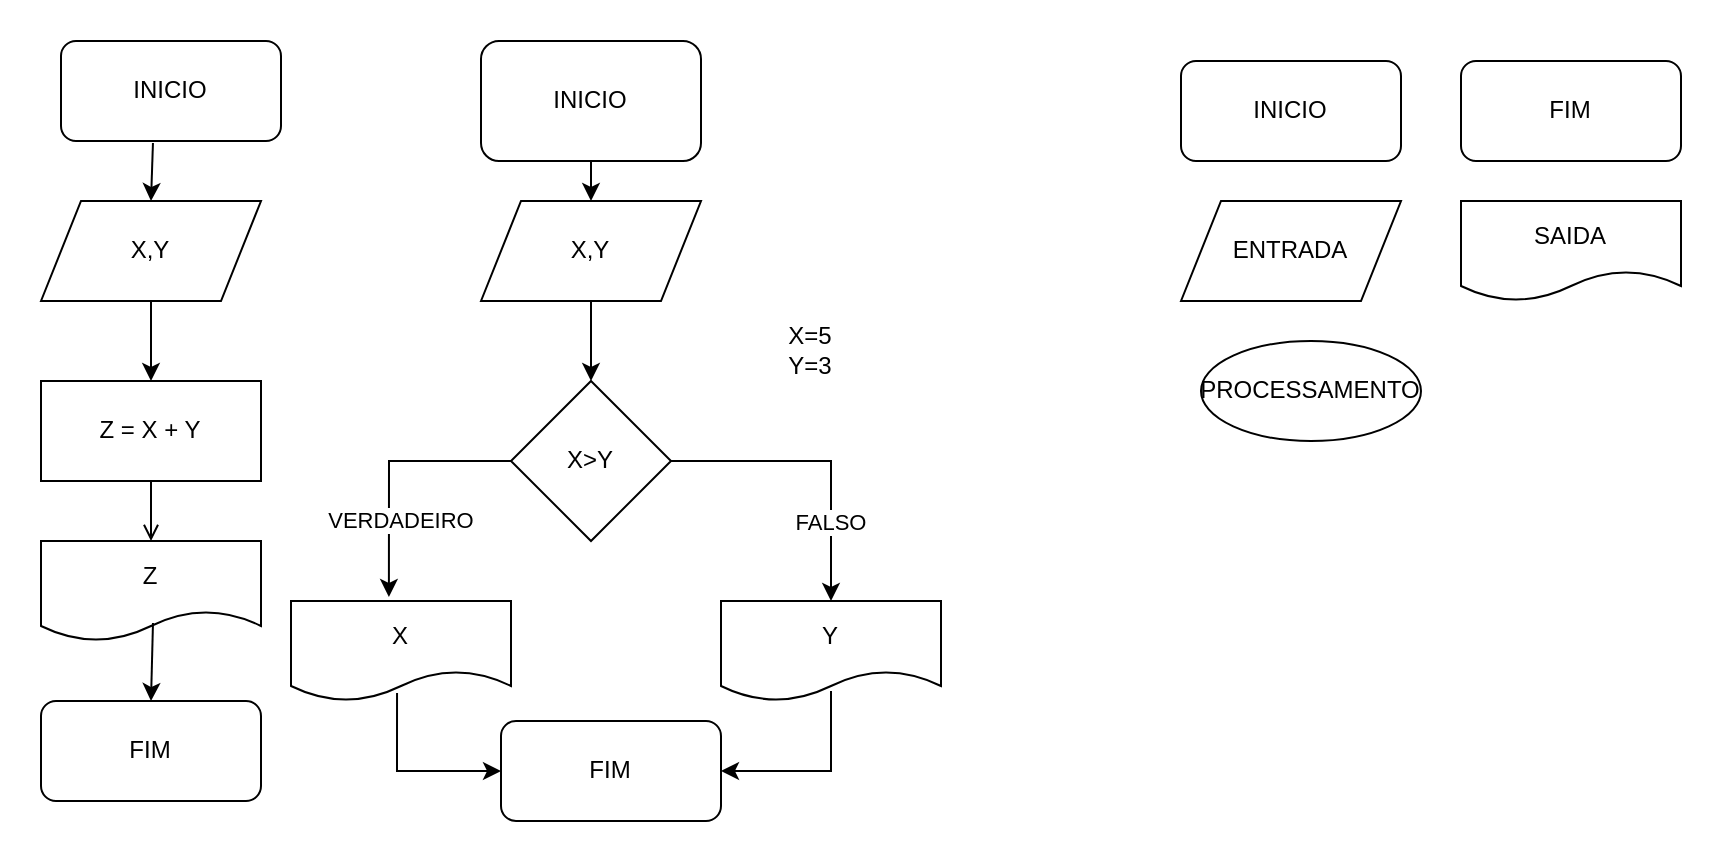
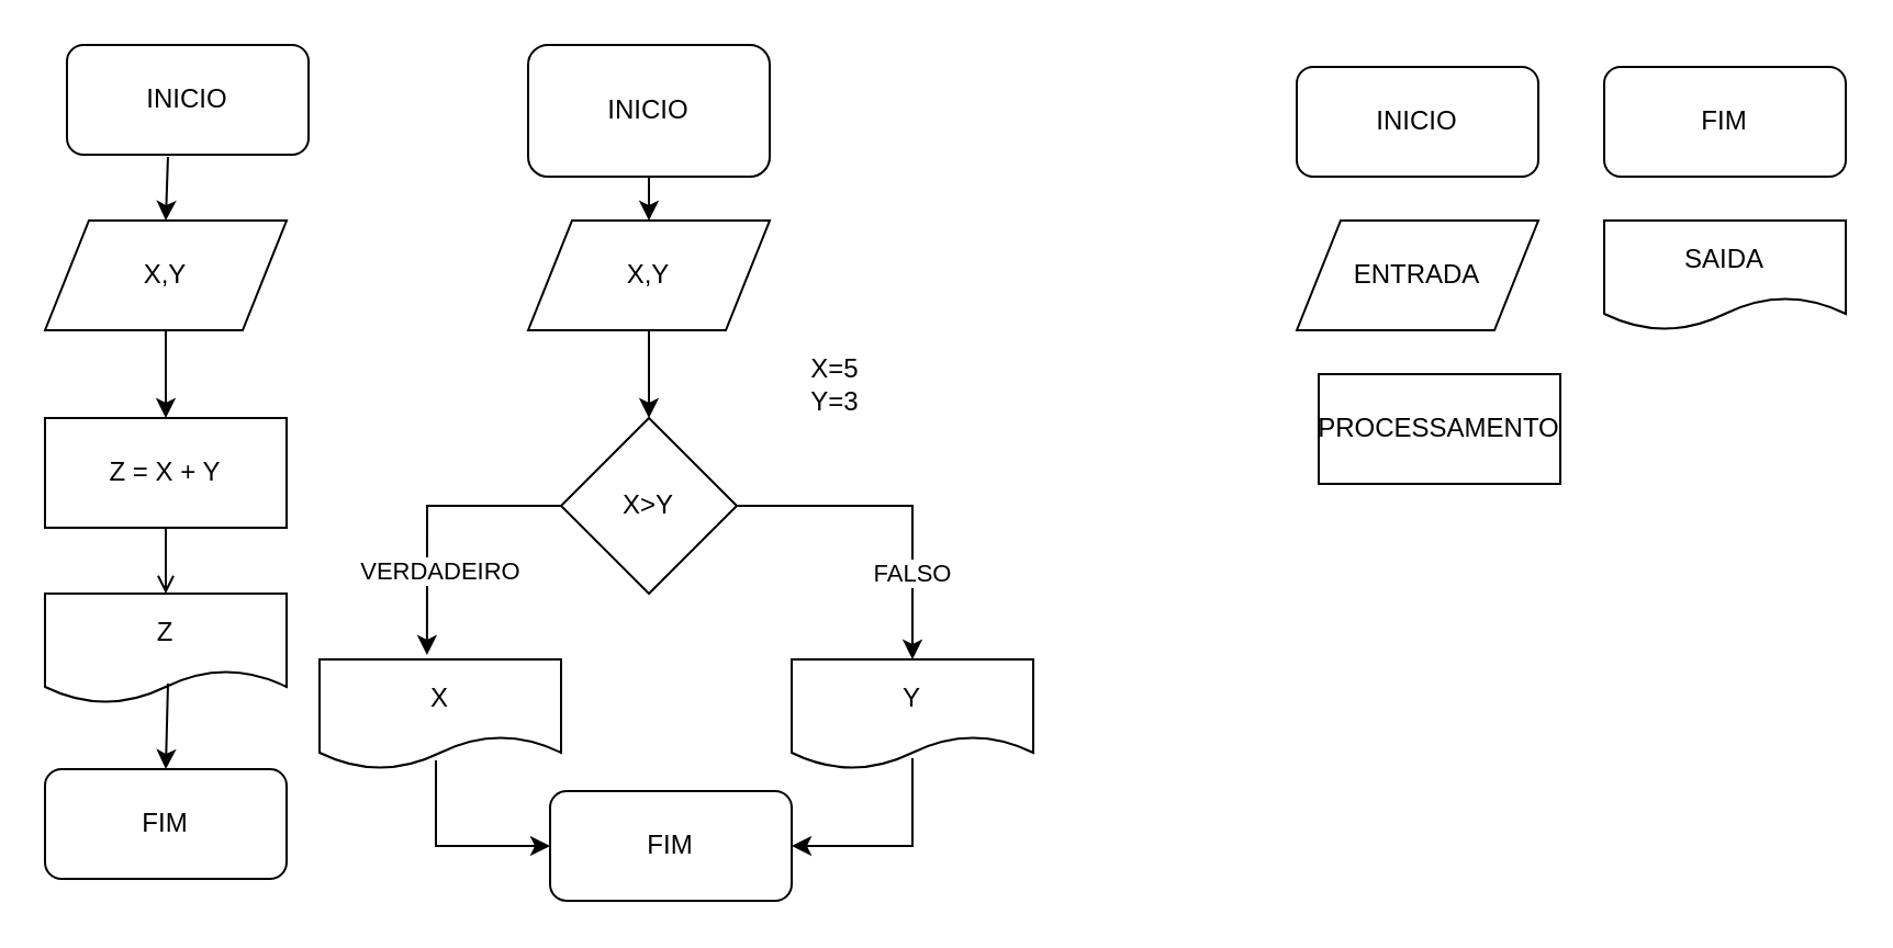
  <mxCell id="0" />
  <mxCell id="1" parent="0" />
  <mxCell id="2" value="INICIO" style="rounded=1;whiteSpace=wrap;html=1;" vertex="1" parent="1"><mxGeometry x="30" y="20" width="110" height="50" as="geometry" /></mxCell>
  <mxCell id="3" value="FIM" style="rounded=1;whiteSpace=wrap;html=1;" vertex="1" parent="1"><mxGeometry x="20" y="350" width="110" height="50" as="geometry" /></mxCell>
  <mxCell id="4" value="X,Y" style="shape=parallelogram;perimeter=parallelogramPerimeter;whiteSpace=wrap;html=1;fixedSize=1;" vertex="1" parent="1"><mxGeometry x="20" y="100" width="110" height="50" as="geometry" /></mxCell>
  <mxCell id="5" value="Z = X + Y" style="rounded=0;whiteSpace=wrap;html=1;" vertex="1" parent="1"><mxGeometry x="20" y="190" width="110" height="50" as="geometry" /></mxCell>
  <mxCell id="6" value="" style="endArrow=classic;html=1;rounded=0;exitX=0.418;exitY=1.02;exitDx=0;exitDy=0;entryX=0.5;entryY=0;entryDx=0;entryDy=0;exitPerimeter=0;" edge="1" parent="1" source="2" target="4"><mxGeometry width="50" height="50" relative="1" as="geometry"><mxPoint x="450" y="120" as="sourcePoint" /><mxPoint x="440" y="180" as="targetPoint" /></mxGeometry></mxCell>
  <mxCell id="7" value="" style="endArrow=classic;html=1;rounded=0;exitX=0.5;exitY=1;exitDx=0;exitDy=0;entryX=0.5;entryY=0;entryDx=0;entryDy=0;" edge="1" parent="1" source="4" target="5"><mxGeometry width="50" height="50" relative="1" as="geometry"><mxPoint x="455" y="160" as="sourcePoint" /><mxPoint x="454.5" y="180" as="targetPoint" /></mxGeometry></mxCell>
  <mxCell id="8" value="Z" style="shape=document;whiteSpace=wrap;html=1;boundedLbl=1;" vertex="1" parent="1"><mxGeometry x="20" y="270" width="110" height="50" as="geometry" /></mxCell>
  <mxCell id="9" value="" style="endArrow=open;html=1;rounded=0;exitX=0.5;exitY=1;exitDx=0;exitDy=0;" edge="1" parent="1" source="5" target="8"><mxGeometry width="50" height="50" relative="1" as="geometry"><mxPoint x="350" y="290" as="sourcePoint" /><mxPoint x="400" y="240" as="targetPoint" /></mxGeometry></mxCell>
  <mxCell id="10" value="" style="endArrow=classic;html=1;rounded=0;exitX=0.509;exitY=0.82;exitDx=0;exitDy=0;exitPerimeter=0;entryX=0.5;entryY=0;entryDx=0;entryDy=0;" edge="1" parent="1" source="8" target="3"><mxGeometry width="50" height="50" relative="1" as="geometry"><mxPoint x="270" y="220" as="sourcePoint" /><mxPoint x="450" y="370" as="targetPoint" /><Array as="points" /></mxGeometry></mxCell>
  <mxCell id="11" value="INICIO" style="rounded=1;whiteSpace=wrap;html=1;" vertex="1" parent="1"><mxGeometry x="240" y="20" width="110" height="60" as="geometry" /></mxCell>
  <mxCell id="12" value="FIM" style="rounded=1;whiteSpace=wrap;html=1;" vertex="1" parent="1"><mxGeometry x="250" y="360" width="110" height="50" as="geometry" /></mxCell>
  <mxCell id="13" value="X,Y" style="shape=parallelogram;perimeter=parallelogramPerimeter;whiteSpace=wrap;html=1;fixedSize=1;" vertex="1" parent="1"><mxGeometry x="240" y="100" width="110" height="50" as="geometry" /></mxCell>
  <mxCell id="14" value="X&amp;gt;Y" style="rhombus;whiteSpace=wrap;html=1;" vertex="1" parent="1"><mxGeometry x="255" y="190" width="80" height="80" as="geometry" /></mxCell>
  <mxCell id="15" value="" style="endArrow=classic;html=1;rounded=0;entryX=0.5;entryY=0;entryDx=0;entryDy=0;exitX=0.5;exitY=1;exitDx=0;exitDy=0;" edge="1" parent="1" source="11" target="13"><mxGeometry width="50" height="50" relative="1" as="geometry"><mxPoint x="290" y="90" as="sourcePoint" /><mxPoint x="340" y="40" as="targetPoint" /></mxGeometry></mxCell>
  <mxCell id="16" value="" style="endArrow=classic;html=1;rounded=0;entryX=0.5;entryY=0;entryDx=0;entryDy=0;exitX=0.5;exitY=1;exitDx=0;exitDy=0;" edge="1" parent="1" source="13" target="14"><mxGeometry width="50" height="50" relative="1" as="geometry"><mxPoint x="300" y="200" as="sourcePoint" /><mxPoint x="435" y="200" as="targetPoint" /></mxGeometry></mxCell>
  <mxCell id="17" value="VERDADEIRO" style="endArrow=classic;html=1;rounded=0;exitX=0;exitY=0.5;exitDx=0;exitDy=0;entryX=0.445;entryY=-0.04;entryDx=0;entryDy=0;entryPerimeter=0;" edge="1" parent="1" source="14" target="19"><mxGeometry x="0.411" y="6" width="50" height="50" relative="1" as="geometry"><mxPoint x="360" y="310" as="sourcePoint" /><mxPoint x="320" y="248" as="targetPoint" /><Array as="points"><mxPoint x="194" y="230" /></Array><mxPoint as="offset" /></mxGeometry></mxCell>
  <mxCell id="18" value="FALSO" style="endArrow=classic;html=1;rounded=0;exitX=1;exitY=0.5;exitDx=0;exitDy=0;entryX=0.5;entryY=0;entryDx=0;entryDy=0;" edge="1" parent="1" source="14" target="20"><mxGeometry x="0.48" width="50" height="50" relative="1" as="geometry"><mxPoint x="480" y="270" as="sourcePoint" /><mxPoint x="520" y="245" as="targetPoint" /><Array as="points"><mxPoint x="415" y="230" /></Array><mxPoint as="offset" /></mxGeometry></mxCell>
  <mxCell id="19" value="X" style="shape=document;whiteSpace=wrap;html=1;boundedLbl=1;" vertex="1" parent="1"><mxGeometry x="145" y="300" width="110" height="50" as="geometry" /></mxCell>
  <mxCell id="20" value="Y" style="shape=document;whiteSpace=wrap;html=1;boundedLbl=1;" vertex="1" parent="1"><mxGeometry x="360" y="300" width="110" height="50" as="geometry" /></mxCell>
  <mxCell id="21" value="" style="endArrow=classic;html=1;rounded=0;exitX=0.482;exitY=0.92;exitDx=0;exitDy=0;exitPerimeter=0;entryX=0;entryY=0.5;entryDx=0;entryDy=0;" edge="1" parent="1" source="19" target="12"><mxGeometry width="50" height="50" relative="1" as="geometry"><mxPoint x="430" y="280" as="sourcePoint" /><mxPoint x="480" y="230" as="targetPoint" /><Array as="points"><mxPoint x="198" y="385" /></Array></mxGeometry></mxCell>
  <mxCell id="22" value="" style="endArrow=classic;html=1;rounded=0;exitX=0.5;exitY=0.9;exitDx=0;exitDy=0;exitPerimeter=0;entryX=1;entryY=0.5;entryDx=0;entryDy=0;" edge="1" parent="1" source="20" target="12"><mxGeometry width="50" height="50" relative="1" as="geometry"><mxPoint x="600" y="440" as="sourcePoint" /><mxPoint x="650" y="390" as="targetPoint" /><Array as="points"><mxPoint x="415" y="385" /></Array></mxGeometry></mxCell>
  <mxCell id="23" value="INICIO" style="rounded=1;whiteSpace=wrap;html=1;" vertex="1" parent="1"><mxGeometry x="590" y="30" width="110" height="50" as="geometry" /></mxCell>
  <mxCell id="24" value="FIM" style="rounded=1;whiteSpace=wrap;html=1;" vertex="1" parent="1"><mxGeometry x="730" y="30" width="110" height="50" as="geometry" /></mxCell>
  <mxCell id="25" value="ENTRADA" style="shape=parallelogram;perimeter=parallelogramPerimeter;whiteSpace=wrap;html=1;fixedSize=1;" vertex="1" parent="1"><mxGeometry x="590" y="100" width="110" height="50" as="geometry" /></mxCell>
  <mxCell id="26" value="SAIDA" style="shape=document;whiteSpace=wrap;html=1;boundedLbl=1;" vertex="1" parent="1"><mxGeometry x="730" y="100" width="110" height="50" as="geometry" /></mxCell>
- <mxCell id="27" value="PROCESSAMENTO" style="ellipse;whiteSpace=wrap;html=1;" vertex="1" parent="1"><mxGeometry x="600" y="170" width="110" height="50" as="geometry" /></mxCell>
- <mxCell id="28" value="X=5&lt;br&gt;Y=3" style="text;html=1;strokeColor=none;fillColor=none;align=center;verticalAlign=middle;whiteSpace=wrap;rounded=0;" vertex="1" parent="1"><mxGeometry x="375" y="160" width="60" height="30" as="geometry" /></mxCell>
+ <mxCell id="27" value="PROCESSAMENTO" style="rounded=0;whiteSpace=wrap;html=1;" vertex="1" parent="1"><mxGeometry x="600" y="170" width="110" height="50" as="geometry" /></mxCell>
+ <mxCell id="28" value="X=5&lt;br&gt;Y=3" style="text;html=1;strokeColor=none;fillColor=none;align=center;verticalAlign=middle;whiteSpace=wrap;rounded=0;" vertex="1" parent="1"><mxGeometry x="350" y="160" width="60" height="30" as="geometry" /></mxCell>
